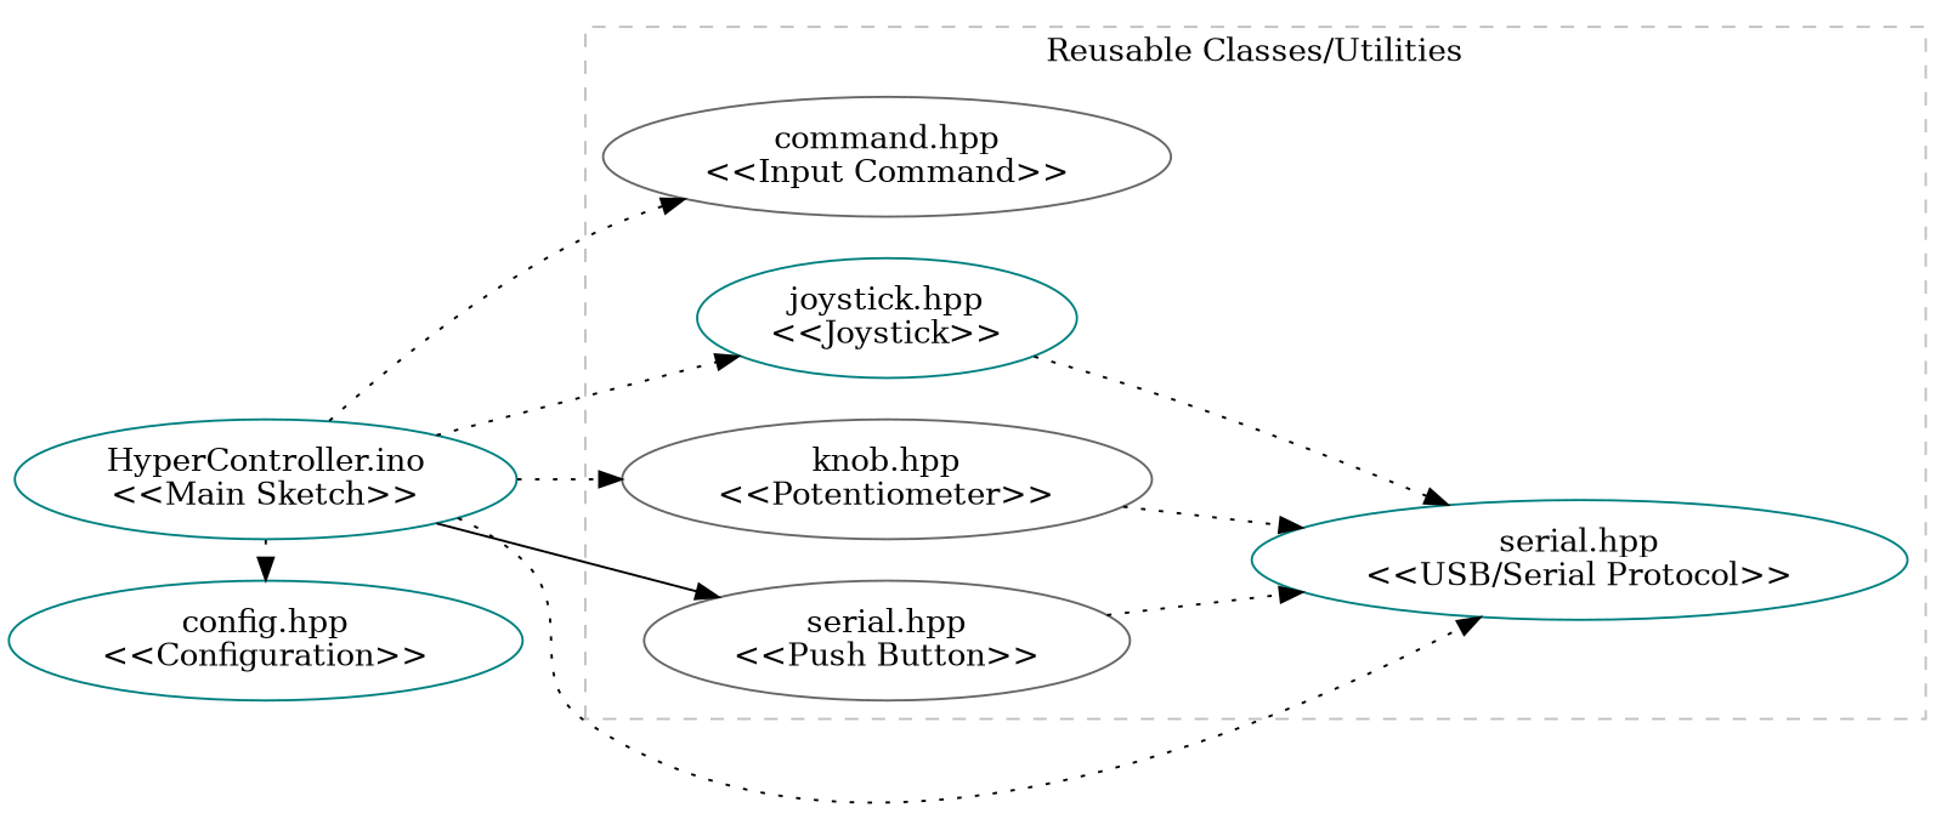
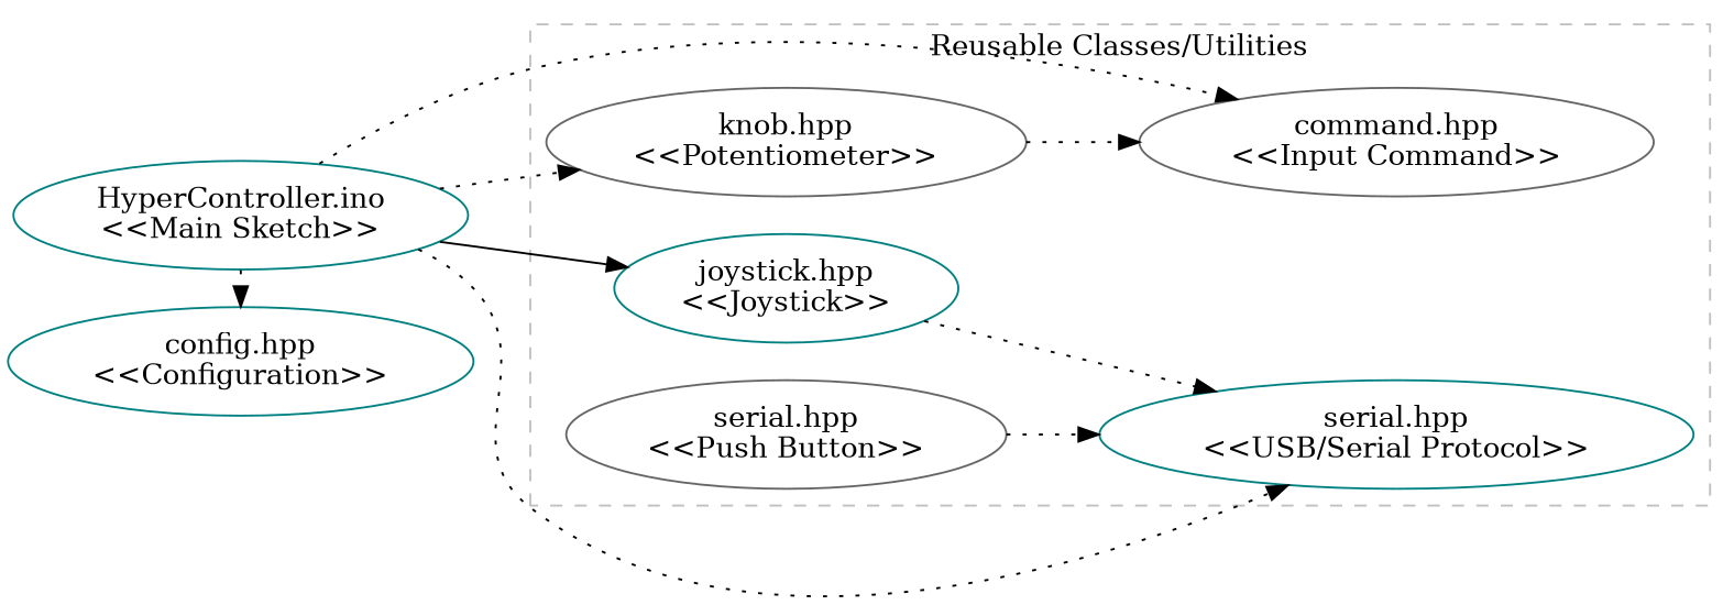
  digraph {
    rankdir=LR
    node [color=teal]
    edge [style=dotted]
    n1 [label="HyperController.ino\n<<Main Sketch>>"]
    n2 [label="config.hpp\n<<Configuration>>"]
    n3 [color=gray40 label="command.hpp\n<<Input Command>>"]
    n4 [label="joystick.hpp\n<<Joystick>>"]
    n5 [color=gray40 label="knob.hpp\n<<Potentiometer>>"]
    n6 [label="serial.hpp\n<<USB/Serial Protocol>>"]
    n7 [color=gray40 label="serial.hpp\n<<Push Button>>"]
    subgraph sub_1 {
      rank=same
      n1
      n2
    }
    subgraph cluster_2 {
      color=gray
      label="Reusable Classes/Utilities"
      rankdir=TB
      style=dashed
      n3
      n4
      n5
      n6
      n7
    }
    n1 -> n2
    n1 -> n3
-   n1 -> n4
+   n1 -> n4 [style=solid]
    n1 -> n5
    n1 -> n6
-   n1 -> n7 [style=solid]
    n4 -> n6
-   n5 -> n6
+   n5 -> n3
    n7 -> n6
  }
